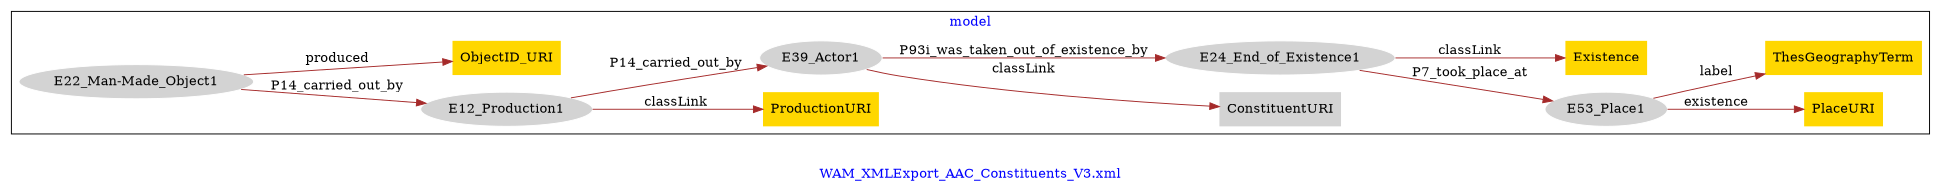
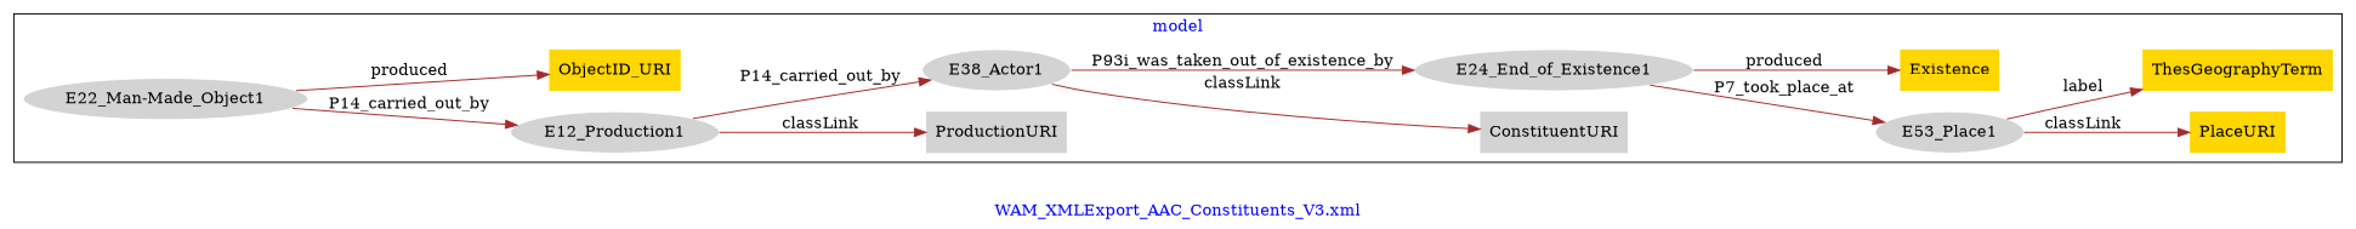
  digraph {
    fontcolor=blue
    label="WAM_XMLExport_AAC_Constituents_V3.xml"
    rankdir=LR
    remincross=true
    node [fillcolor=lightgray style=filled shape=plaintext]
    edge [color=brown fontcolor=black]
    n1 [color=white label=E12_Production1 shape=""]
-   n2 [fillcolor=gold label=ProductionURI]
-   n3 [color=white label=E39_Actor1 shape=""]
+   n2 [label=ProductionURI]
+   n3 [color=white label=E38_Actor1 shape=""]
    n4 [color=white label="E22_Man-Made_Object1" shape=""]
    n5 [fillcolor=gold label=ObjectID_URI]
    n6 [label=ConstituentURI]
    n7 [color=white label=E24_End_of_Existence1 shape=""]
    n8 [color=white label=E53_Place1 shape=""]
    n9 [fillcolor=gold label=PlaceURI]
    n10 [fillcolor=gold label=ThesGeographyTerm]
    n11 [fillcolor=gold label=Existence]
    subgraph cluster_1 {
      label=model
      n1
      n2
      n3
      n4
      n5
      n6
      n7
      n8
      n9
      n10
      n11
    }
    n1 -> n2 [label=classLink]
    n1 -> n3 [label=P14_carried_out_by]
    n3 -> n6 [label=classLink]
    n3 -> n7 [label=P93i_was_taken_out_of_existence_by]
    n4 -> n1 [label=P14_carried_out_by]
    n4 -> n5 [label=produced]
    n7 -> n8 [label=P7_took_place_at]
-   n7 -> n11 [label=classLink]
-   n8 -> n9 [label=existence]
+   n7 -> n11 [label=produced]
+   n8 -> n9 [label=classLink]
    n8 -> n10 [label=label]
  }
